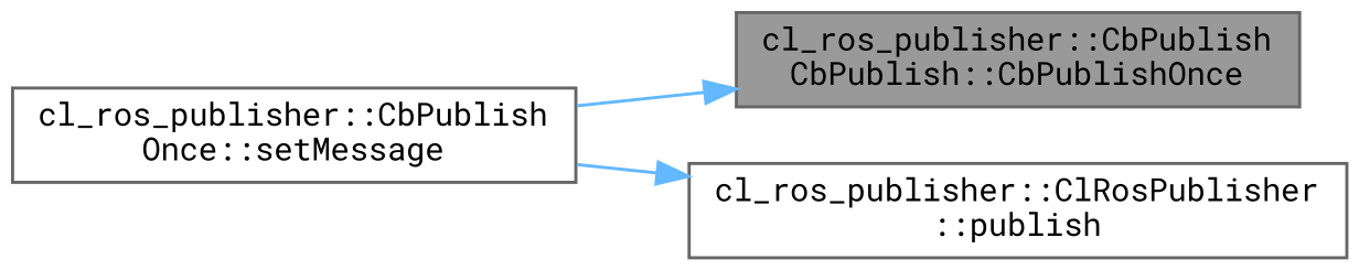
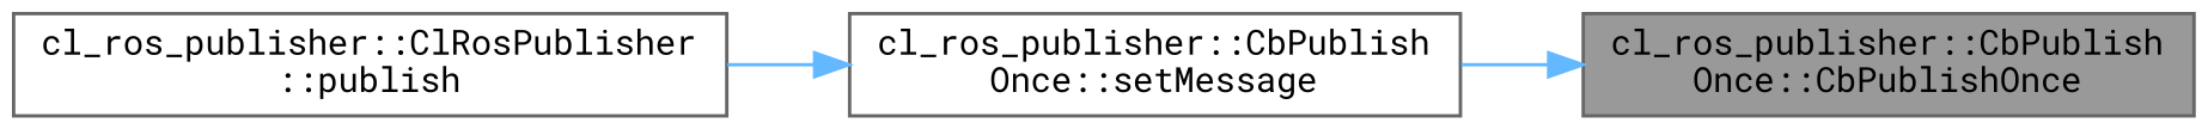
  digraph {
    fontname="Roboto Mono"
    rankdir=LR
    node [color=grey40 fillcolor=white fontname="Roboto Mono" fontsize=10 shape=box style=filled]
    edge [color=steelblue1 fontname="Roboto Mono" fontsize=10 labelfontname=Helvetica labelfontsize=10 style=solid]
-   n1 [color=gray40 fillcolor=grey60 fontcolor=black height=0.2 label="cl_ros_publisher::CbPublish\lCbPublish::CbPublishOnce" width=0.4]
+   n1 [color=gray40 fillcolor=grey60 fontcolor=black height=0.2 label="cl_ros_publisher::CbPublish\lOnce::CbPublishOnce" width=0.4]
    n2 [height=0.2 label="cl_ros_publisher::CbPublish\lOnce::setMessage" width=0.4]
    n3 [height=0.2 label="cl_ros_publisher::ClRosPublisher\l::publish" width=0.4]
    n2 -> n1
-   n2 -> n3
+   n3 -> n2
  }
